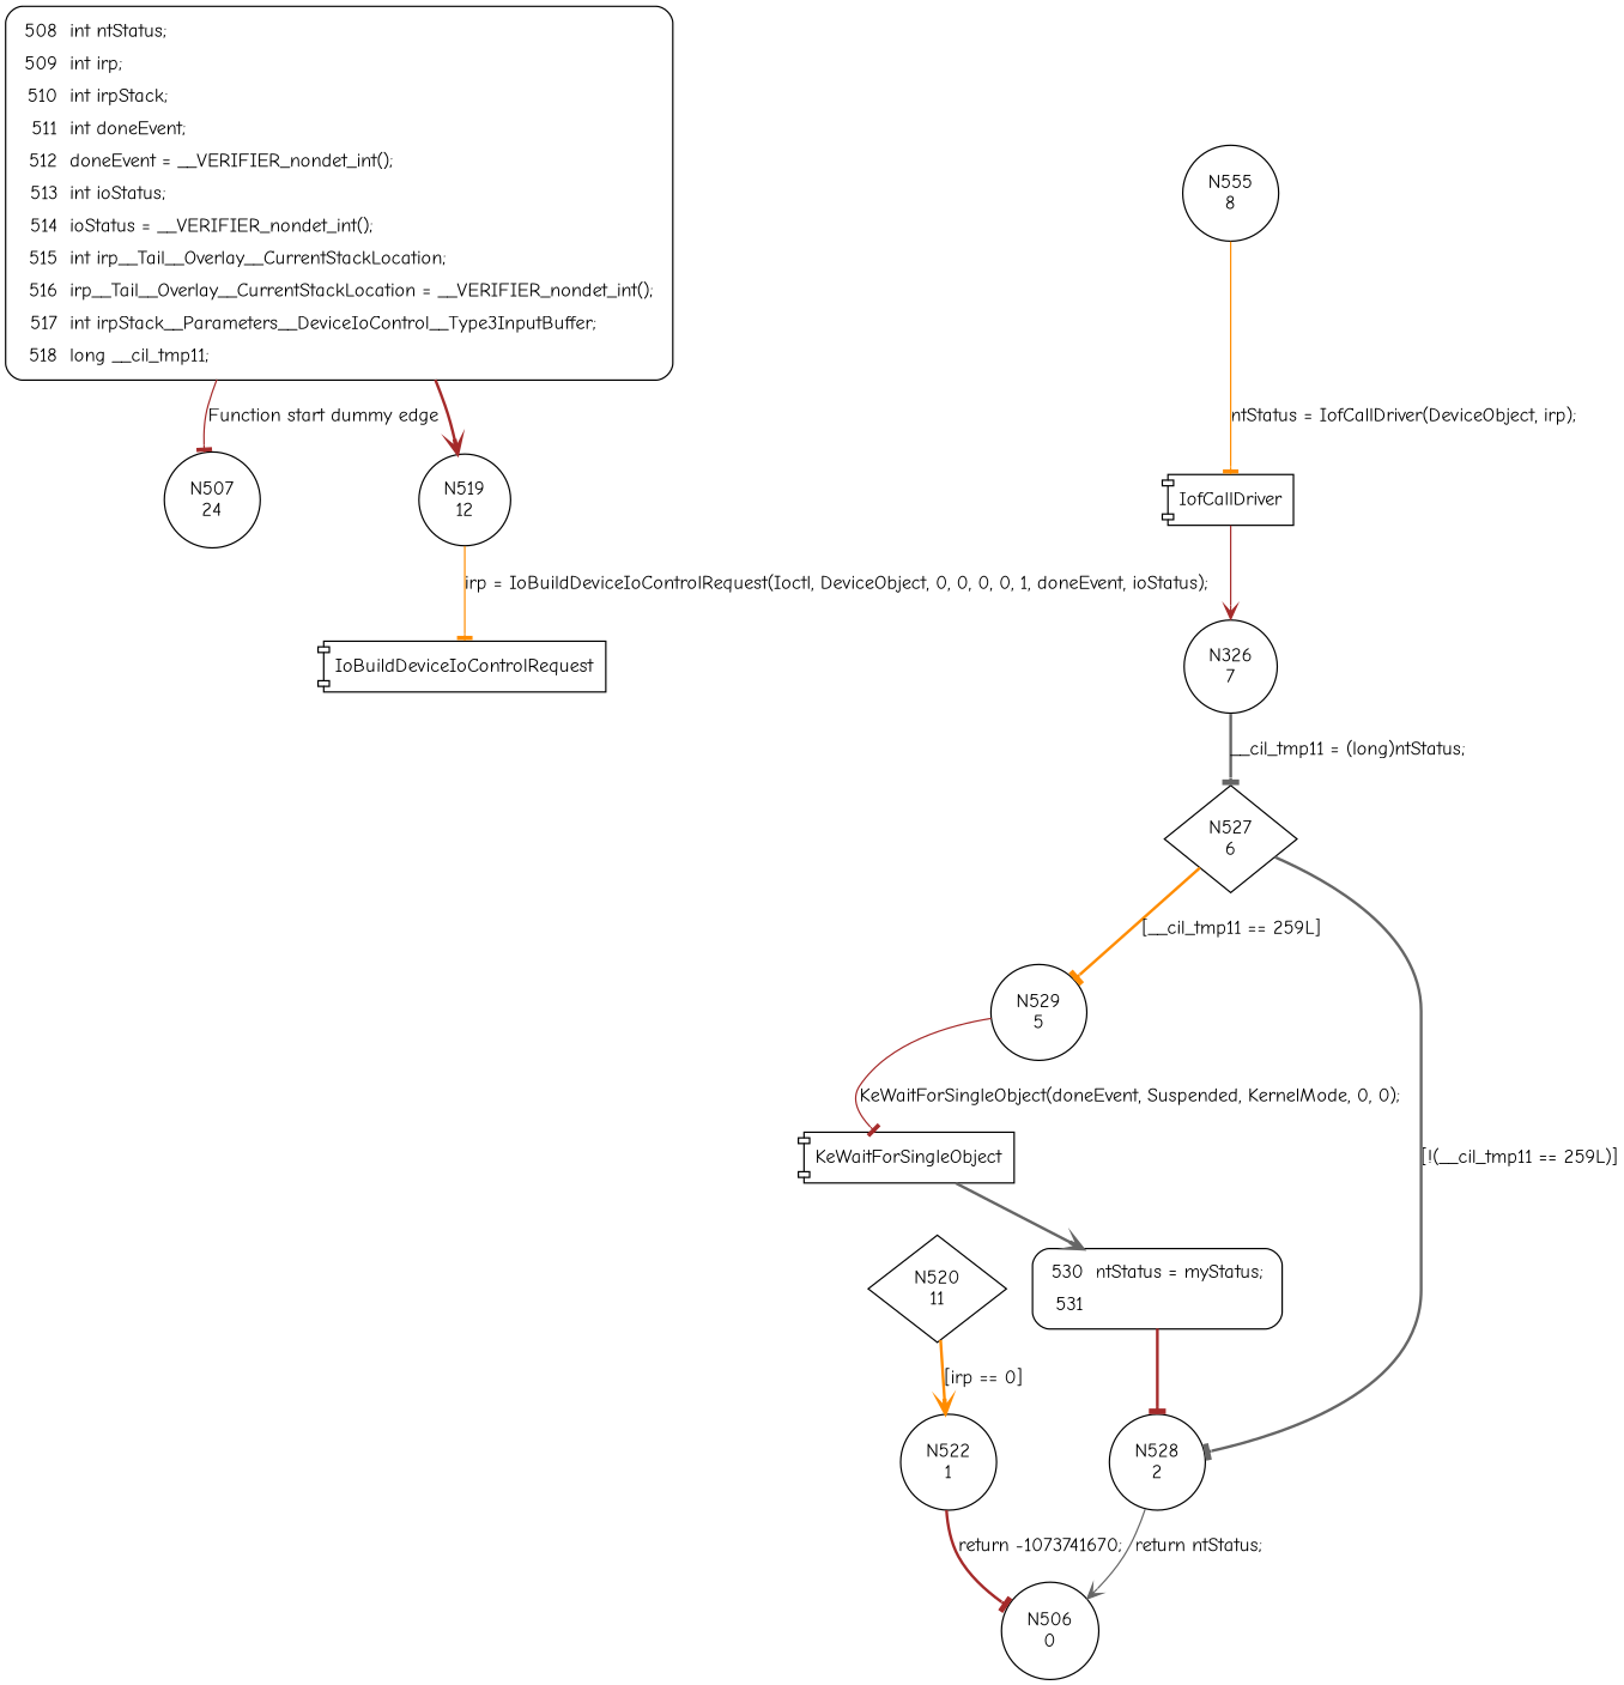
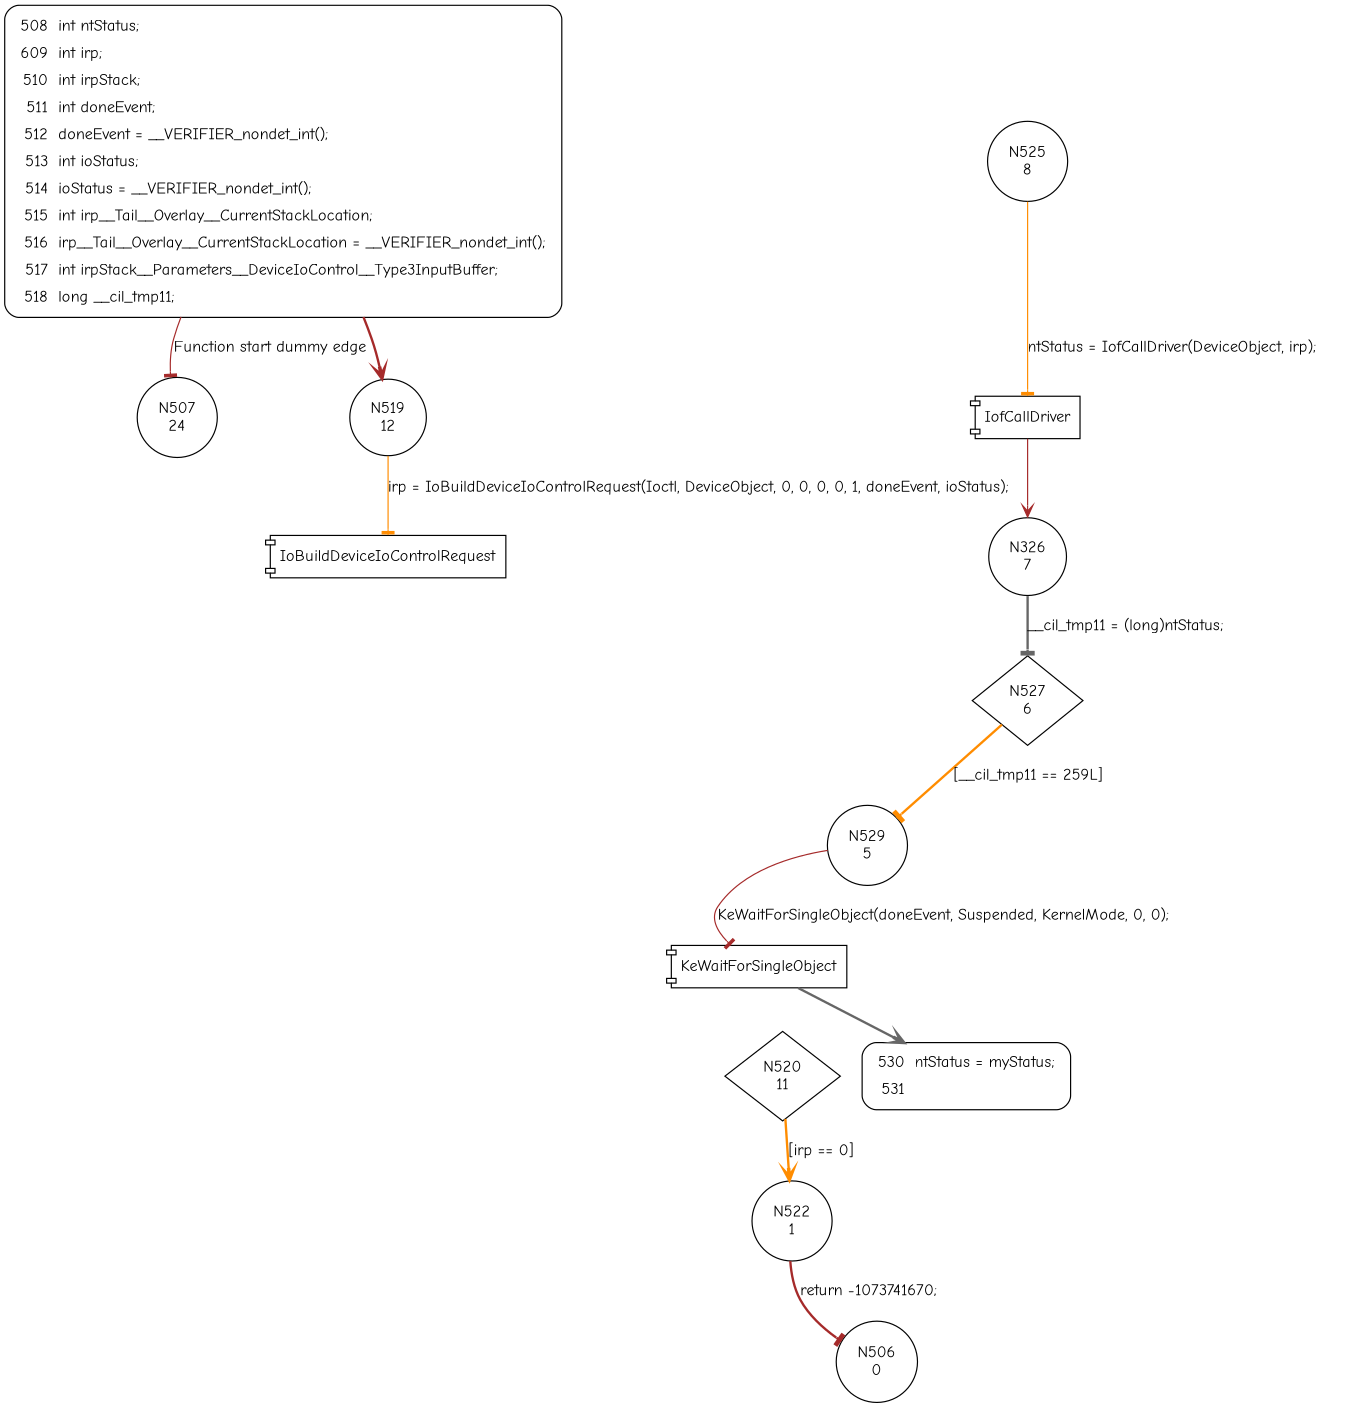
  digraph {
    fontname="Comic Neue"
    node [fontname="Comic Neue" shape=circle]
    edge [arrowhead=tee color=brown fontname="Comic Neue" style=bold]
    n1 [label="N507\n24"]
-   n2 [fillcolor=white label=<<table border="0" cellborder="0" cellpadding="3" bgcolor="white"><tr><td align="right">508</td><td align="left">int ntStatus;</td></tr><tr><td align="right">509</td><td align="left">int irp;</td></tr><tr><td align="right">510</td><td align="left">int irpStack;</td></tr><tr><td align="right">511</td><td align="left">int doneEvent;</td></tr><tr><td align="right">512</td><td align="left">doneEvent = __VERIFIER_nondet_int();</td></tr><tr><td align="right">513</td><td align="left">int ioStatus;</td></tr><tr><td align="right">514</td><td align="left">ioStatus = __VERIFIER_nondet_int();</td></tr><tr><td align="right">515</td><td align="left">int irp__Tail__Overlay__CurrentStackLocation;</td></tr><tr><td align="right">516</td><td align="left">irp__Tail__Overlay__CurrentStackLocation = __VERIFIER_nondet_int();</td></tr><tr><td align="right">517</td><td align="left">int irpStack__Parameters__DeviceIoControl__Type3InputBuffer;</td></tr><tr><td align="right">518</td><td align="left">long __cil_tmp11;</td></tr></table>> penwidth=1 shape=Mrecord style="filled,bold"]
+   n2 [fillcolor=white label=<<table border="0" cellborder="0" cellpadding="3" bgcolor="white"><tr><td align="right">508</td><td align="left">int ntStatus;</td></tr><tr><td align="right">609</td><td align="left">int irp;</td></tr><tr><td align="right">510</td><td align="left">int irpStack;</td></tr><tr><td align="right">511</td><td align="left">int doneEvent;</td></tr><tr><td align="right">512</td><td align="left">doneEvent = __VERIFIER_nondet_int();</td></tr><tr><td align="right">513</td><td align="left">int ioStatus;</td></tr><tr><td align="right">514</td><td align="left">ioStatus = __VERIFIER_nondet_int();</td></tr><tr><td align="right">515</td><td align="left">int irp__Tail__Overlay__CurrentStackLocation;</td></tr><tr><td align="right">516</td><td align="left">irp__Tail__Overlay__CurrentStackLocation = __VERIFIER_nondet_int();</td></tr><tr><td align="right">517</td><td align="left">int irpStack__Parameters__DeviceIoControl__Type3InputBuffer;</td></tr><tr><td align="right">518</td><td align="left">long __cil_tmp11;</td></tr></table>> penwidth=1 shape=Mrecord style="filled,bold"]
    n3 [label="N519\n12"]
    n4 [label=IoBuildDeviceIoControlRequest shape=component]
    n5 [label="N520\n11" shape=diamond]
    n6 [label="N522\n1"]
    n7 [label="N506\n0"]
-   n8 [label="N555\n8"]
+   n8 [label="N525\n8"]
    n9 [label=IofCallDriver shape=component]
    n10 [label="N326\n7"]
    n11 [label="N527\n6" shape=diamond]
    n12 [label="N529\n5"]
-   n13 [label="N528\n2"]
    n14 [label=KeWaitForSingleObject shape=component]
    n15 [fillcolor=white label=<<table border="0" cellborder="0" cellpadding="3" bgcolor="white"><tr><td align="right">530</td><td align="left">ntStatus = myStatus;</td></tr><tr><td align="right">531</td><td align="left"></td></tr></table>> penwidth=1 shape=Mrecord style="filled,bold"]
    n2 -> n1 [label="Function start dummy edge" style=solid]
    n2 -> n3 [arrowhead=vee]
    n3 -> n4 [color=darkorange label="irp = IoBuildDeviceIoControlRequest(Ioctl, DeviceObject, 0, 0, 0, 0, 1, doneEvent, ioStatus);" style=solid]
    n5 -> n6 [arrowhead=vee color=darkorange label="[irp == 0]"]
    n6 -> n7 [label="return -1073741670;"]
    n8 -> n9 [color=darkorange label="ntStatus = IofCallDriver(DeviceObject, irp);" style=solid]
    n9 -> n10 [arrowhead=vee style=solid]
    n10 -> n11 [color=gray40 label="__cil_tmp11 = (long)ntStatus;"]
    n11 -> n12 [color=darkorange label="[__cil_tmp11 == 259L]"]
-   n11 -> n13 [color=gray40 label="[!(__cil_tmp11 == 259L)]"]
    n12 -> n14 [label="KeWaitForSingleObject(doneEvent, Suspended, KernelMode, 0, 0);" style=solid]
-   n13 -> n7 [arrowhead=vee color=gray40 label="return ntStatus;" style=solid]
    n14 -> n15 [arrowhead=vee color=gray40]
-   n15 -> n13
  }
